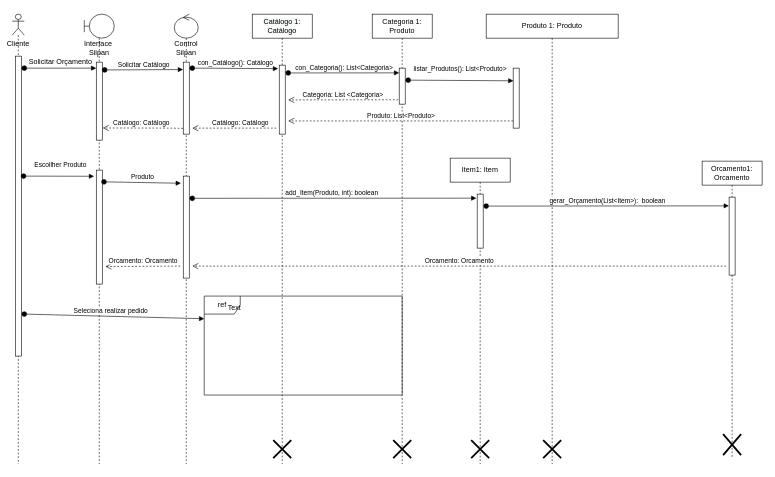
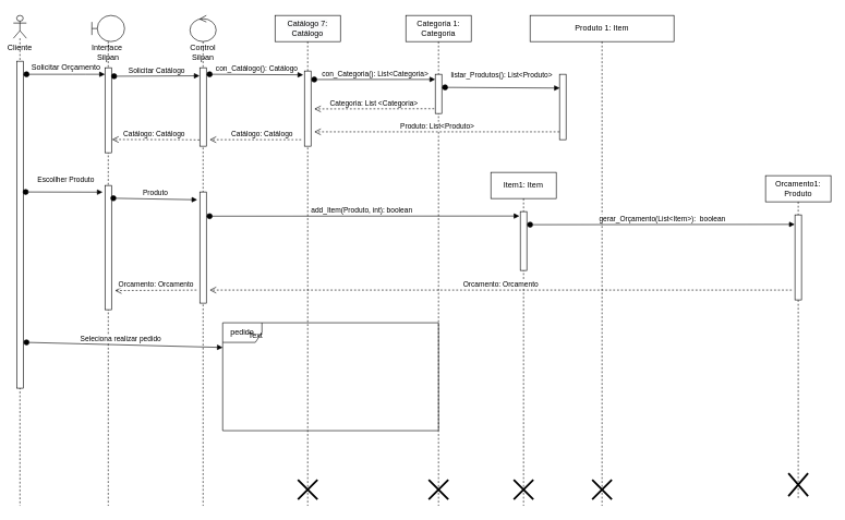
  <mxCell id="0" />
  <mxCell id="1" parent="0" />
- <mxCell id="2" value="Categoria 1: Produto" style="shape=umlLifeline;perimeter=lifelinePerimeter;whiteSpace=wrap;html=1;container=1;collapsible=0;recursiveResize=0;outlineConnect=0;" vertex="1" parent="1"><mxGeometry x="620" y="20" width="100" height="750" as="geometry" /></mxCell>
+ <mxCell id="2" value="Categoria 1: Categoria" style="shape=umlLifeline;perimeter=lifelinePerimeter;whiteSpace=wrap;html=1;container=1;collapsible=0;recursiveResize=0;outlineConnect=0;" vertex="1" parent="1"><mxGeometry x="620" y="20" width="100" height="750" as="geometry" /></mxCell>
  <mxCell id="3" value="" style="html=1;points=[];perimeter=orthogonalPerimeter;" vertex="1" parent="2"><mxGeometry x="45" y="90" width="10" height="60" as="geometry" /></mxCell>
  <mxCell id="4" value="listar_Produtos(): List&amp;lt;Produto&amp;gt;&amp;nbsp;" style="html=1;verticalAlign=bottom;startArrow=oval;startFill=1;endArrow=block;startSize=8;entryX=0.045;entryY=0.211;entryDx=0;entryDy=0;entryPerimeter=0;" edge="1" parent="2" target="23"><mxGeometry x="0.004" y="10" width="60" relative="1" as="geometry"><mxPoint x="60" y="110" as="sourcePoint" /><mxPoint x="120" y="110" as="targetPoint" /><mxPoint as="offset" /></mxGeometry></mxCell>
  <mxCell id="5" value="" style="shape=umlDestroy;whiteSpace=wrap;html=1;strokeWidth=3;" vertex="1" parent="2"><mxGeometry x="35" y="710" width="30" height="30" as="geometry" /></mxCell>
- <mxCell id="6" value="&#10;&#10;&lt;span style=&quot;color: rgb(0, 0, 0); font-family: helvetica; font-size: 12px; font-style: normal; font-weight: 400; letter-spacing: normal; text-align: center; text-indent: 0px; text-transform: none; word-spacing: 0px; background-color: rgb(248, 249, 250); display: inline; float: none;&quot;&gt;Catálogo 1: Catálogo&lt;/span&gt;&#10;&#10;" style="shape=umlLifeline;perimeter=lifelinePerimeter;whiteSpace=wrap;html=1;container=1;collapsible=0;recursiveResize=0;outlineConnect=0;" vertex="1" parent="1"><mxGeometry x="420" y="20" width="100" height="750" as="geometry" /></mxCell>
+ <mxCell id="6" value="&#10;&#10;&lt;span style=&quot;color: rgb(0, 0, 0); font-family: helvetica; font-size: 12px; font-style: normal; font-weight: 400; letter-spacing: normal; text-align: center; text-indent: 0px; text-transform: none; word-spacing: 0px; background-color: rgb(248, 249, 250); display: inline; float: none;&quot;&gt;Catálogo 7: Catálogo&lt;/span&gt;&#10;&#10;" style="shape=umlLifeline;perimeter=lifelinePerimeter;whiteSpace=wrap;html=1;container=1;collapsible=0;recursiveResize=0;outlineConnect=0;" vertex="1" parent="1"><mxGeometry x="420" y="20" width="100" height="750" as="geometry" /></mxCell>
  <mxCell id="7" value="" style="html=1;points=[];perimeter=orthogonalPerimeter;" vertex="1" parent="6"><mxGeometry x="45" y="85" width="10" height="115" as="geometry" /></mxCell>
  <mxCell id="8" value="" style="shape=umlDestroy;whiteSpace=wrap;html=1;strokeWidth=3;" vertex="1" parent="6"><mxGeometry x="35" y="710" width="30" height="30" as="geometry" /></mxCell>
  <mxCell id="9" value="Cliente" style="shape=umlLifeline;participant=umlActor;perimeter=lifelinePerimeter;whiteSpace=wrap;html=1;container=1;collapsible=0;recursiveResize=0;verticalAlign=top;spacingTop=36;outlineConnect=0;size=35;" vertex="1" parent="1"><mxGeometry x="20" y="20" width="20" height="750" as="geometry" /></mxCell>
  <mxCell id="10" value="" style="html=1;points=[];perimeter=orthogonalPerimeter;" vertex="1" parent="9"><mxGeometry x="5" y="70" width="10" height="500" as="geometry" /></mxCell>
  <mxCell id="11" value="Interface&amp;nbsp; Silpan" style="shape=umlLifeline;participant=umlBoundary;perimeter=lifelinePerimeter;whiteSpace=wrap;html=1;container=1;collapsible=0;recursiveResize=0;verticalAlign=top;spacingTop=36;outlineConnect=0;size=40;" vertex="1" parent="1"><mxGeometry x="140" y="20" width="50" height="750" as="geometry" /></mxCell>
  <mxCell id="12" value="" style="html=1;points=[];perimeter=orthogonalPerimeter;" vertex="1" parent="11"><mxGeometry x="20" y="80" width="10" height="130" as="geometry" /></mxCell>
  <mxCell id="13" value="" style="html=1;points=[];perimeter=orthogonalPerimeter;" vertex="1" parent="11"><mxGeometry x="20" y="260" width="10" height="190" as="geometry" /></mxCell>
  <mxCell id="14" value="" style="html=1;verticalAlign=bottom;startArrow=oval;startFill=1;endArrow=block;startSize=8;exitX=0;exitY=1;exitDx=0;exitDy=0;exitPerimeter=0;" edge="1" parent="1" source="26" target="12"><mxGeometry width="60" relative="1" as="geometry"><mxPoint x="80" y="110" as="sourcePoint" /><mxPoint x="140" y="100" as="targetPoint" /><Array as="points"><mxPoint x="120" y="110" /></Array></mxGeometry></mxCell>
  <mxCell id="15" value="Control Silpan" style="shape=umlLifeline;participant=umlControl;perimeter=lifelinePerimeter;whiteSpace=wrap;html=1;container=1;collapsible=0;recursiveResize=0;verticalAlign=top;spacingTop=36;outlineConnect=0;" vertex="1" parent="1"><mxGeometry x="290" y="20" width="40" height="750" as="geometry" /></mxCell>
  <mxCell id="16" value="" style="html=1;points=[];perimeter=orthogonalPerimeter;" vertex="1" parent="15"><mxGeometry x="15" y="80" width="10" height="120" as="geometry" /></mxCell>
  <mxCell id="17" value="con_Catálogo(): Catálogo" style="html=1;verticalAlign=bottom;startArrow=oval;startFill=1;endArrow=block;startSize=8;entryX=-0.183;entryY=0.051;entryDx=0;entryDy=0;entryPerimeter=0;" edge="1" parent="15" target="7"><mxGeometry width="60" relative="1" as="geometry"><mxPoint x="30" y="90" as="sourcePoint" /><mxPoint x="90" y="90" as="targetPoint" /></mxGeometry></mxCell>
  <mxCell id="18" value="" style="html=1;points=[];perimeter=orthogonalPerimeter;" vertex="1" parent="15"><mxGeometry x="15" y="270" width="10" height="170" as="geometry" /></mxCell>
  <mxCell id="19" value="add_Item(Produto, int): boolean&amp;nbsp; &amp;nbsp;" style="html=1;verticalAlign=bottom;startArrow=oval;startFill=1;endArrow=block;startSize=8;entryX=-0.133;entryY=0.075;entryDx=0;entryDy=0;entryPerimeter=0;" edge="1" parent="15" target="33"><mxGeometry width="60" relative="1" as="geometry"><mxPoint x="30" y="307" as="sourcePoint" /><mxPoint x="90" y="310" as="targetPoint" /></mxGeometry></mxCell>
  <mxCell id="20" value="Solicitar Catálogo" style="html=1;verticalAlign=bottom;startArrow=oval;startFill=1;endArrow=block;startSize=8;entryX=-0.033;entryY=0.103;entryDx=0;entryDy=0;entryPerimeter=0;exitX=1.4;exitY=0.1;exitDx=0;exitDy=0;exitPerimeter=0;" edge="1" parent="1" target="16" source="12"><mxGeometry width="60" relative="1" as="geometry"><mxPoint x="180" y="112" as="sourcePoint" /><mxPoint x="300" y="112" as="targetPoint" /></mxGeometry></mxCell>
  <mxCell id="21" value="con_Categoria(): List&amp;lt;Categoria&amp;gt;" style="html=1;verticalAlign=bottom;startArrow=oval;startFill=1;endArrow=block;startSize=8;entryX=0;entryY=0.131;entryDx=0;entryDy=0;entryPerimeter=0;" edge="1" parent="1" target="3"><mxGeometry width="60" relative="1" as="geometry"><mxPoint x="480" y="118" as="sourcePoint" /><mxPoint x="510" y="120" as="targetPoint" /></mxGeometry></mxCell>
- <mxCell id="22" value="Produto 1: Produto" style="shape=umlLifeline;perimeter=lifelinePerimeter;whiteSpace=wrap;html=1;container=1;collapsible=0;recursiveResize=0;outlineConnect=0;" vertex="1" parent="1"><mxGeometry x="810" y="20" width="220" height="750" as="geometry" /></mxCell>
+ <mxCell id="22" value="Produto 1: Item" style="shape=umlLifeline;perimeter=lifelinePerimeter;whiteSpace=wrap;html=1;container=1;collapsible=0;recursiveResize=0;outlineConnect=0;" vertex="1" parent="1"><mxGeometry x="810" y="20" width="220" height="750" as="geometry" /></mxCell>
  <mxCell id="23" value="" style="html=1;points=[];perimeter=orthogonalPerimeter;" vertex="1" parent="22"><mxGeometry x="45" y="90" width="10" height="100" as="geometry" /></mxCell>
  <mxCell id="24" value="" style="shape=umlDestroy;whiteSpace=wrap;html=1;strokeWidth=3;" vertex="1" parent="22"><mxGeometry x="95" y="710" width="30" height="30" as="geometry" /></mxCell>
  <mxCell id="25" value="Catálogo: Catálogo" style="html=1;verticalAlign=bottom;endArrow=open;dashed=1;endSize=8;entryX=1.077;entryY=0.844;entryDx=0;entryDy=0;entryPerimeter=0;exitX=-0.042;exitY=0.92;exitDx=0;exitDy=0;exitPerimeter=0;" edge="1" parent="1" source="16" target="12"><mxGeometry x="0.052" relative="1" as="geometry"><mxPoint x="300" y="210" as="sourcePoint" /><mxPoint x="200" y="170" as="targetPoint" /><Array as="points"><mxPoint x="280" y="210" /></Array><mxPoint as="offset" /></mxGeometry></mxCell>
  <mxCell id="26" value="Solicitar Orçamento" style="text;html=1;align=center;verticalAlign=middle;resizable=0;points=[];autosize=1;" vertex="1" parent="1"><mxGeometry x="40" y="90" width="120" height="20" as="geometry" /></mxCell>
  <mxCell id="27" value="Produto: List&amp;lt;Produto&amp;gt;" style="html=1;verticalAlign=bottom;endArrow=open;dashed=1;endSize=8;exitX=-0.01;exitY=0.88;exitDx=0;exitDy=0;exitPerimeter=0;" edge="1" parent="1" source="23"><mxGeometry relative="1" as="geometry"><mxPoint x="850" y="180" as="sourcePoint" /><mxPoint x="480" y="198" as="targetPoint" /></mxGeometry></mxCell>
  <mxCell id="28" value="Categoria: List &amp;lt;Categoria&amp;gt;" style="html=1;verticalAlign=bottom;endArrow=open;dashed=1;endSize=8;exitX=-0.155;exitY=0.878;exitDx=0;exitDy=0;exitPerimeter=0;" edge="1" parent="1" source="3"><mxGeometry relative="1" as="geometry"><mxPoint x="660" y="150" as="sourcePoint" /><mxPoint x="480" y="163" as="targetPoint" /></mxGeometry></mxCell>
  <mxCell id="29" value="Catálogo: Catálogo" style="html=1;verticalAlign=bottom;endArrow=open;dashed=1;endSize=8;" edge="1" parent="1"><mxGeometry x="-0.143" relative="1" as="geometry"><mxPoint x="460" y="210" as="sourcePoint" /><mxPoint x="320" y="210" as="targetPoint" /><Array as="points"><mxPoint x="450" y="210" /></Array><mxPoint as="offset" /></mxGeometry></mxCell>
  <mxCell id="30" value="Escollher Produto" style="html=1;verticalAlign=bottom;startArrow=oval;startFill=1;endArrow=block;startSize=8;exitX=1.376;exitY=0.4;exitDx=0;exitDy=0;exitPerimeter=0;entryX=-0.359;entryY=0.054;entryDx=0;entryDy=0;entryPerimeter=0;" edge="1" parent="1" source="10" target="13"><mxGeometry x="0.041" y="10" width="60" relative="1" as="geometry"><mxPoint x="70" y="290" as="sourcePoint" /><mxPoint x="150" y="290" as="targetPoint" /><mxPoint as="offset" /></mxGeometry></mxCell>
  <mxCell id="31" value="Produto" style="html=1;verticalAlign=bottom;startArrow=oval;startFill=1;endArrow=block;startSize=8;exitX=1.288;exitY=0.103;exitDx=0;exitDy=0;exitPerimeter=0;entryX=-0.388;entryY=0.07;entryDx=0;entryDy=0;entryPerimeter=0;" edge="1" parent="1" target="18" source="13"><mxGeometry width="60" relative="1" as="geometry"><mxPoint x="200" y="299" as="sourcePoint" /><mxPoint x="300" y="299" as="targetPoint" /><Array as="points" /></mxGeometry></mxCell>
  <mxCell id="32" value="Item1: Item" style="shape=umlLifeline;perimeter=lifelinePerimeter;whiteSpace=wrap;html=1;container=1;collapsible=0;recursiveResize=0;outlineConnect=0;" vertex="1" parent="1"><mxGeometry x="750" y="260" width="100" height="510" as="geometry" /></mxCell>
  <mxCell id="33" value="" style="html=1;points=[];perimeter=orthogonalPerimeter;" vertex="1" parent="32"><mxGeometry x="45" y="60" width="10" height="90" as="geometry" /></mxCell>
  <mxCell id="34" value="gerar_Orçamento(List&amp;lt;Item&amp;gt;):&amp;nbsp; boolean" style="html=1;verticalAlign=bottom;startArrow=oval;startFill=1;endArrow=block;startSize=8;entryX=-0.033;entryY=0.112;entryDx=0;entryDy=0;entryPerimeter=0;" edge="1" parent="32" target="37"><mxGeometry width="60" relative="1" as="geometry"><mxPoint x="60" y="80" as="sourcePoint" /><mxPoint x="250" y="80" as="targetPoint" /></mxGeometry></mxCell>
  <mxCell id="35" value="" style="shape=umlDestroy;whiteSpace=wrap;html=1;strokeWidth=3;" vertex="1" parent="32"><mxGeometry x="35" y="470" width="30" height="30" as="geometry" /></mxCell>
- <mxCell id="36" value="Orcamento1: Orcamento" style="shape=umlLifeline;perimeter=lifelinePerimeter;whiteSpace=wrap;html=1;container=1;collapsible=0;recursiveResize=0;outlineConnect=0;" vertex="1" parent="1"><mxGeometry x="1170" y="265" width="100" height="495" as="geometry" /></mxCell>
+ <mxCell id="36" value="Orcamento1: Produto" style="shape=umlLifeline;perimeter=lifelinePerimeter;whiteSpace=wrap;html=1;container=1;collapsible=0;recursiveResize=0;outlineConnect=0;" vertex="1" parent="1"><mxGeometry x="1170" y="265" width="100" height="495" as="geometry" /></mxCell>
  <mxCell id="37" value="" style="html=1;points=[];perimeter=orthogonalPerimeter;" vertex="1" parent="36"><mxGeometry x="45" y="60" width="10" height="130" as="geometry" /></mxCell>
  <mxCell id="38" value="" style="shape=umlDestroy;whiteSpace=wrap;html=1;strokeWidth=3;" vertex="1" parent="36"><mxGeometry x="35" y="455" width="30" height="35" as="geometry" /></mxCell>
  <mxCell id="39" value="Orcamento: Orcamento" style="html=1;verticalAlign=bottom;endArrow=open;dashed=1;endSize=8;" edge="1" parent="1"><mxGeometry relative="1" as="geometry"><mxPoint x="1210" y="440" as="sourcePoint" /><mxPoint x="320" y="440" as="targetPoint" /></mxGeometry></mxCell>
  <mxCell id="40" value="Orcamento: Orcamento" style="html=1;verticalAlign=bottom;endArrow=open;dashed=1;endSize=8;entryX=1.524;entryY=0.846;entryDx=0;entryDy=0;entryPerimeter=0;" edge="1" parent="1" target="13"><mxGeometry relative="1" as="geometry"><mxPoint x="300" y="440" as="sourcePoint" /><mxPoint x="200" y="440" as="targetPoint" /><mxPoint as="offset" /></mxGeometry></mxCell>
  <mxCell id="41" value="Seleciona realizar pedido" style="html=1;verticalAlign=bottom;startArrow=oval;startFill=1;endArrow=block;startSize=8;entryX=0;entryY=0.229;entryDx=0;entryDy=0;entryPerimeter=0;" edge="1" parent="1" target="42"><mxGeometry x="-0.035" width="60" relative="1" as="geometry"><mxPoint x="40" y="520" as="sourcePoint" /><mxPoint x="310" y="520" as="targetPoint" /><mxPoint x="-1" as="offset" /></mxGeometry></mxCell>
- <mxCell id="42" value="ref" style="shape=umlFrame;whiteSpace=wrap;html=1;width=60;height=30;" vertex="1" parent="1"><mxGeometry x="340" y="490" width="330" height="165" as="geometry" /></mxCell>
+ <mxCell id="42" value="pedido" style="shape=umlFrame;whiteSpace=wrap;html=1;width=60;height=30;" vertex="1" parent="1"><mxGeometry x="340" y="490" width="330" height="165" as="geometry" /></mxCell>
  <mxCell id="43" value="Text" style="text;html=1;align=center;verticalAlign=middle;resizable=0;points=[];autosize=1;" vertex="1" parent="1"><mxGeometry x="370" y="500" width="40" height="20" as="geometry" /></mxCell>
